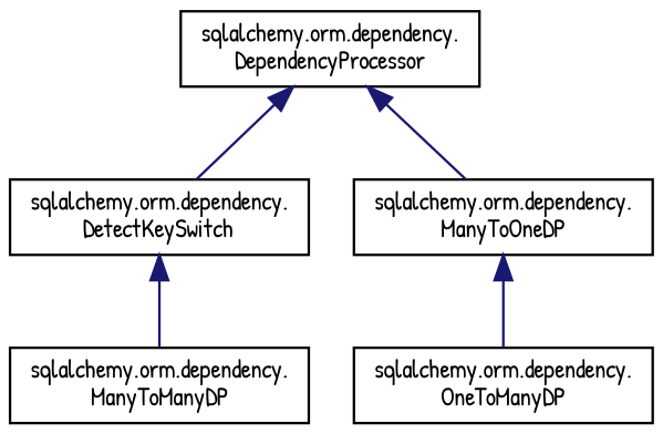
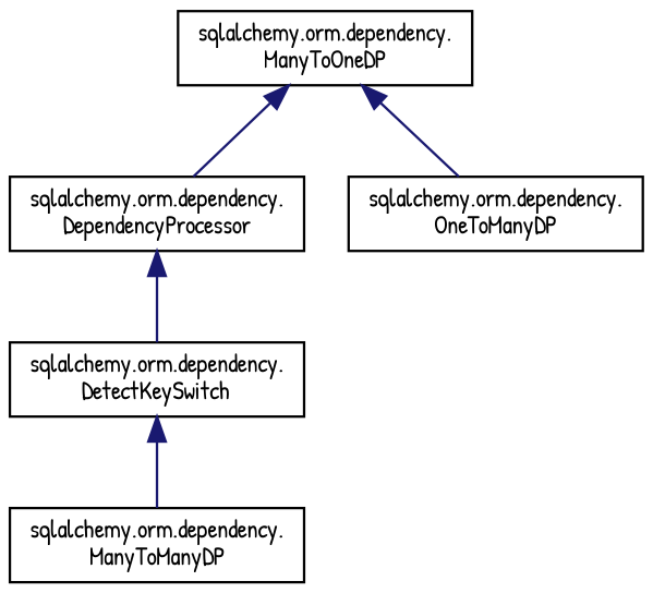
  digraph {
    fontname="Patrick Hand"
    rankdir=TB
    node [color=black fillcolor=white fontname="Patrick Hand" fontsize=10 shape=record style=filled]
    edge [color=midnightblue dir=back fontname="Patrick Hand" fontsize=10 labelfontname=Helvetica labelfontsize=10 style=solid]
    n1 [height=0.2 label="sqlalchemy.orm.dependency.\lDependencyProcessor" width=0.4]
    n2 [height=0.2 label="sqlalchemy.orm.dependency.\lDetectKeySwitch" width=0.4]
    n3 [height=0.2 label="sqlalchemy.orm.dependency.\lManyToOneDP" width=0.4]
    n4 [height=0.2 label="sqlalchemy.orm.dependency.\lManyToManyDP" width=0.4]
    n5 [height=0.2 label="sqlalchemy.orm.dependency.\lOneToManyDP" width=0.4]
    n1 -> n2
-   n1 -> n3
+   n3 -> n1
    n2 -> n4
    n3 -> n5
  }
